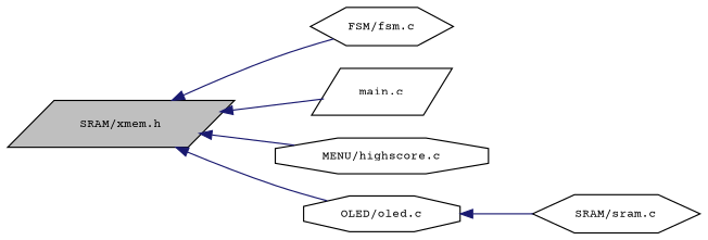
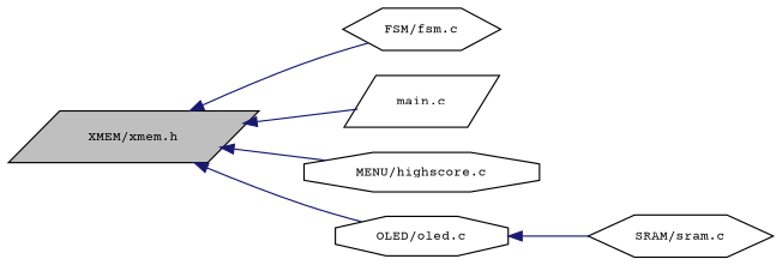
  digraph {
    fontname="Courier Prime"
    rankdir=LR
    node [color=black fillcolor=white fontname="Courier Prime" fontsize=10 shape=parallelogram style=filled]
    edge [color=midnightblue dir=back fontname="Courier Prime" fontsize=10 labelfontname=Helvetica labelfontsize=10 style=solid]
-   n1 [fillcolor=grey75 fontcolor=black height=0.2 label="SRAM/xmem.h" width=0.4]
+   n1 [fillcolor=grey75 fontcolor=black height=0.2 label="XMEM/xmem.h" width=0.4]
    n2 [height=0.2 label="FSM/fsm.c" shape=hexagon width=0.4]
    n3 [height=0.2 label="main.c" width=0.4]
    n4 [height=0.2 label="MENU/highscore.c" shape=octagon width=0.4]
    n5 [height=0.2 label="OLED/oled.c" shape=octagon width=0.4]
    n6 [height=0.2 label="SRAM/sram.c" shape=hexagon width=0.4]
    n1 -> n2
    n1 -> n3
    n1 -> n4
    n1 -> n5
    n5 -> n6
  }
